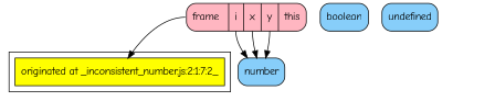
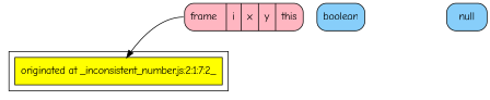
  digraph {
    fontname="Comic Neue"
    rankdir=TB
    node [fillcolor=lightskyblue fontname="Comic Neue" shape=Mrecord style=filled]
    edge [fontname="Comic Neue" headport=number]
    n1 [fillcolor=yellow label="originated at _inconsistent_number.js:2:1:7:2_" shape=record]
    n2 [fillcolor=lightpink label="<frame_4_>frame\ |<i>i|<x>x|<y>y|<this>this"]
-   n3 [label="<number>number"]
    n4 [label="<boolean>boolean"]
-   n5 [label="<undefined>undefined"]
+   n6 [label="<null>null"]
    subgraph cluster_1 {
      n1
    }
    n2 -> n1 [tailport=frame_4_]
-   n2 -> n3 [tailport=i]
-   n2 -> n3 [tailport=x]
-   n2 -> n3 [tailport=y]
  }
